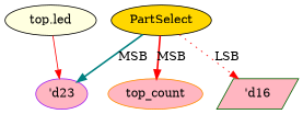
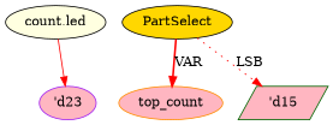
  strict digraph {
    node [color=black fillcolor=lightpink shape=ellipse style=filled]
    edge [color=red style=bold]
-   n1 [fillcolor=lightyellow label="top.led"]
+   n1 [fillcolor=lightyellow label="count.led"]
    n2 [color=purple label="'d23"]
    n3 [fillcolor=gold label=PartSelect]
    top_count [color=darkorange]
-   n5 [color=darkgreen label="'d16" shape=parallelogram]
+   n5 [color=darkgreen label="'d15" shape=parallelogram]
    n1 -> n2 [style=solid]
-   n3 -> n2 [color=teal label=MSB]
-   n3 -> top_count [label=MSB]
+   n3 -> top_count [label=VAR]
    n3 -> n5 [label=LSB style=dotted]
  }
